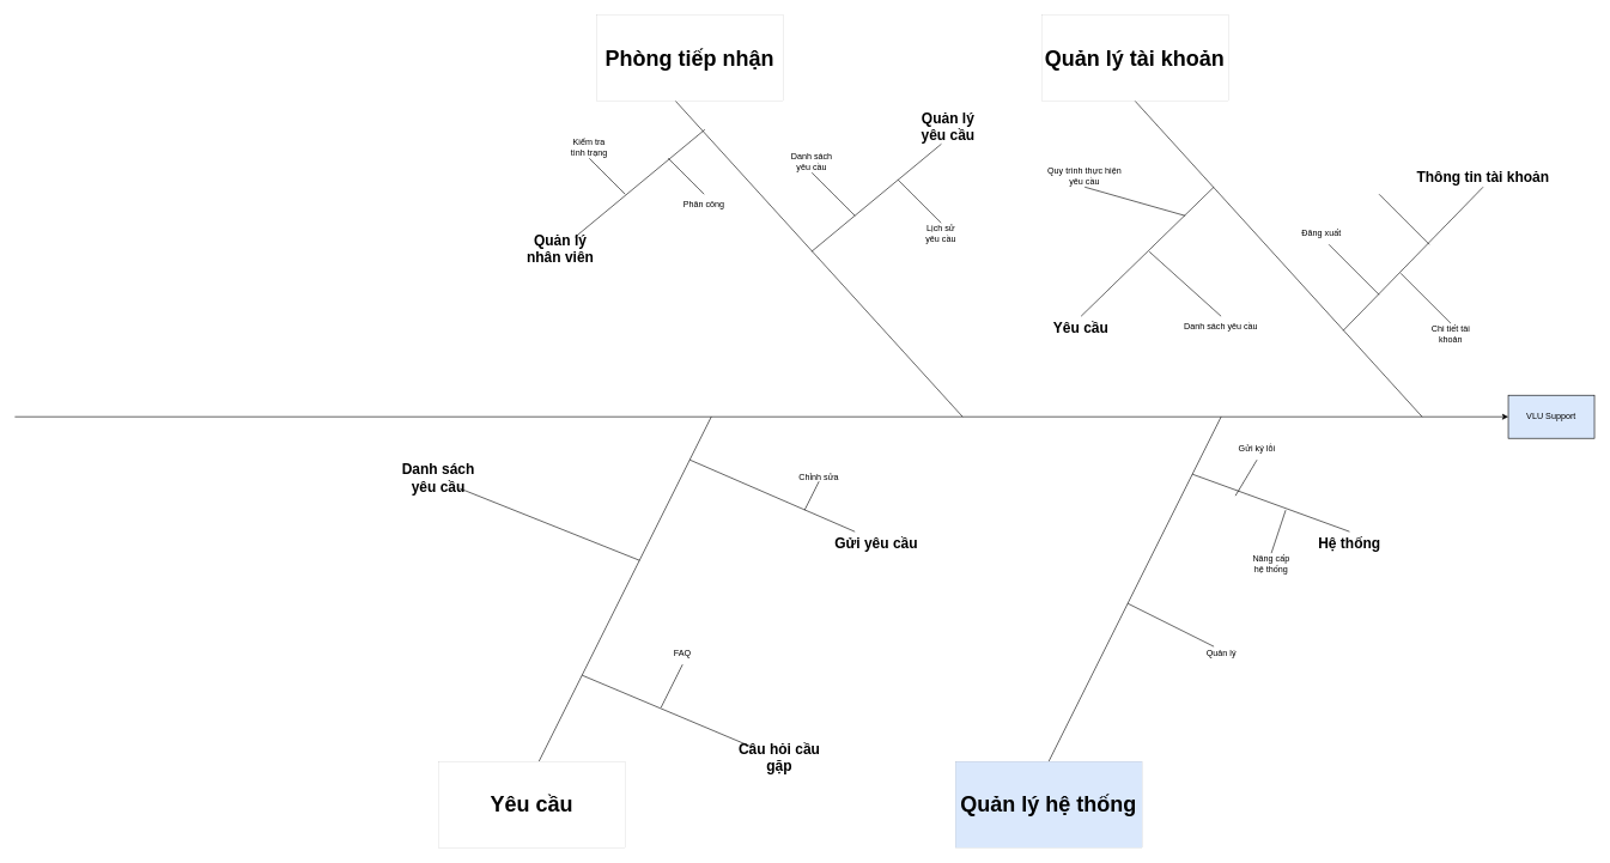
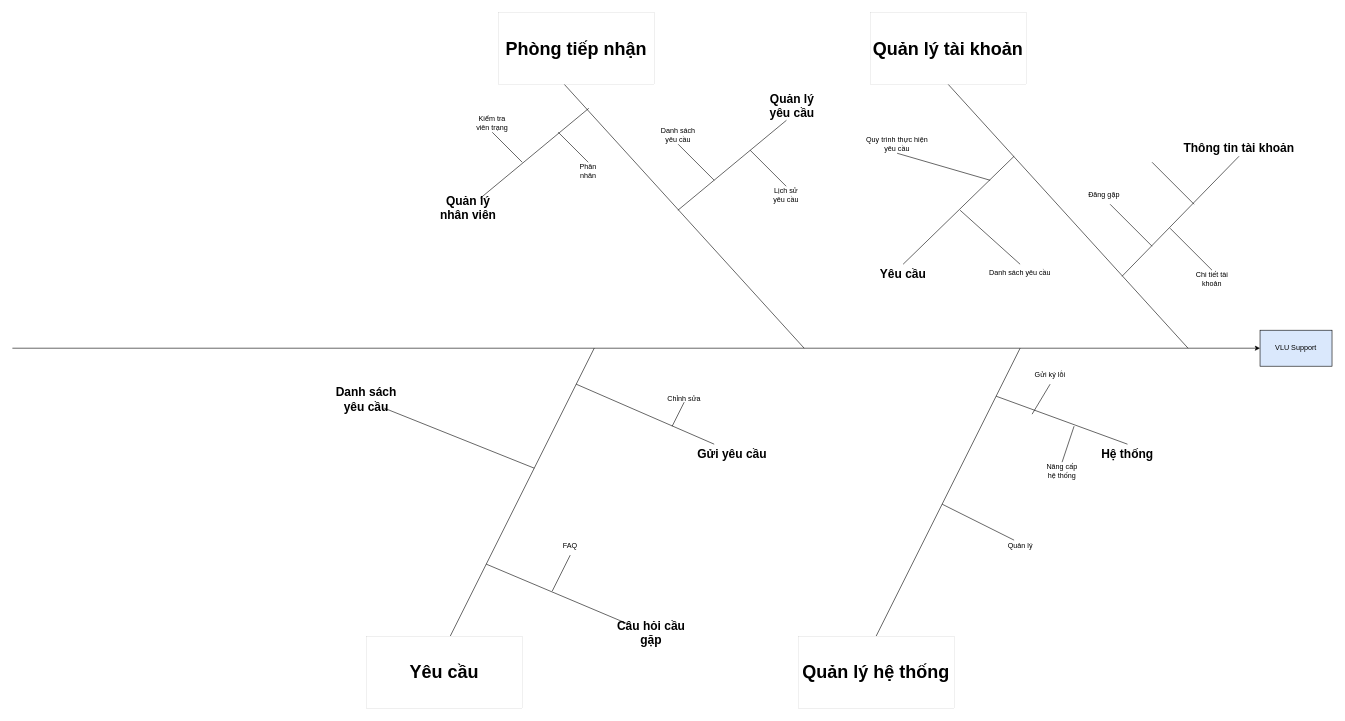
  <mxCell id="0" />
  <mxCell id="1" parent="0" />
  <mxCell id="2" value="" style="endArrow=classic;html=1;rounded=0;" parent="1" edge="1"><mxGeometry width="50" height="50" relative="1" as="geometry"><mxPoint x="20" y="580" as="sourcePoint" /><mxPoint x="2100" y="580" as="targetPoint" /></mxGeometry></mxCell>
  <mxCell id="3" value="VLU Support" style="rounded=0;whiteSpace=wrap;html=1;fillColor=#dae8fc;" parent="1" vertex="1"><mxGeometry x="2100" y="550" width="120" height="60" as="geometry" /></mxCell>
  <mxCell id="4" value="" style="endArrow=none;html=1;rounded=0;" parent="1" edge="1"><mxGeometry width="50" height="50" relative="1" as="geometry"><mxPoint x="1980" y="580" as="sourcePoint" /><mxPoint x="1580" y="140" as="targetPoint" /></mxGeometry></mxCell>
  <mxCell id="5" value="" style="endArrow=none;html=1;rounded=0;" parent="1" edge="1"><mxGeometry width="50" height="50" relative="1" as="geometry"><mxPoint x="1340" y="580" as="sourcePoint" /><mxPoint x="940" y="140" as="targetPoint" /></mxGeometry></mxCell>
  <mxCell id="6" value="" style="endArrow=none;html=1;rounded=0;" parent="1" edge="1"><mxGeometry width="50" height="50" relative="1" as="geometry"><mxPoint x="1460" y="1060" as="sourcePoint" /><mxPoint x="1700" y="580" as="targetPoint" /></mxGeometry></mxCell>
  <mxCell id="7" value="" style="endArrow=none;html=1;rounded=0;" parent="1" edge="1"><mxGeometry width="50" height="50" relative="1" as="geometry"><mxPoint x="750" y="1060" as="sourcePoint" /><mxPoint x="990" y="580" as="targetPoint" /></mxGeometry></mxCell>
  <mxCell id="8" value="Quản lý tài khoản" style="rounded=0;whiteSpace=wrap;html=1;strokeWidth=0;fontSize=30;fontStyle=1" parent="1" vertex="1"><mxGeometry x="1450" y="20" width="260" height="120" as="geometry" /></mxCell>
- <mxCell id="9" value="Quản lý hệ thống" style="rounded=0;whiteSpace=wrap;html=1;strokeWidth=0;fontSize=30;fontStyle=1;fillColor=#dae8fc;" parent="1" vertex="1"><mxGeometry x="1330" y="1060" width="260" height="120" as="geometry" /></mxCell>
+ <mxCell id="9" value="Quản lý hệ thống" style="rounded=0;whiteSpace=wrap;html=1;strokeWidth=0;fontSize=30;fontStyle=1" parent="1" vertex="1"><mxGeometry x="1330" y="1060" width="260" height="120" as="geometry" /></mxCell>
  <mxCell id="10" value="Yêu cầu" style="rounded=0;whiteSpace=wrap;html=1;strokeWidth=0;fontSize=30;fontStyle=1" parent="1" vertex="1"><mxGeometry x="610" y="1060" width="260" height="120" as="geometry" /></mxCell>
  <mxCell id="11" value="Phòng tiếp nhận" style="rounded=0;whiteSpace=wrap;html=1;strokeWidth=0;fontSize=30;fontStyle=1" parent="1" vertex="1"><mxGeometry x="830" y="20" width="260" height="120" as="geometry" /></mxCell>
  <mxCell id="12" value="" style="endArrow=none;html=1;rounded=0;entryX=0.5;entryY=1;entryDx=0;entryDy=0;" parent="1" target="14" edge="1"><mxGeometry width="50" height="50" relative="1" as="geometry"><mxPoint x="1870" y="460" as="sourcePoint" /><mxPoint x="2050" y="280" as="targetPoint" /></mxGeometry></mxCell>
  <mxCell id="13" value="" style="endArrow=none;html=1;rounded=0;exitX=0.5;exitY=0;exitDx=0;exitDy=0;" parent="1" source="15" edge="1"><mxGeometry width="50" height="50" relative="1" as="geometry"><mxPoint x="1510" y="440" as="sourcePoint" /><mxPoint x="1690" y="260" as="targetPoint" /></mxGeometry></mxCell>
  <mxCell id="14" value="Thông tin tài khoản" style="text;html=1;strokeColor=none;fillColor=none;align=center;verticalAlign=middle;whiteSpace=wrap;rounded=0;fontStyle=1;fontSize=20;" parent="1" vertex="1"><mxGeometry x="1970" y="230" width="190" height="30" as="geometry" /></mxCell>
  <mxCell id="15" value="&lt;b style=&quot;font-size: 20px;&quot;&gt;&lt;font style=&quot;font-size: 20px;&quot;&gt;Yêu cầu&lt;/font&gt;&lt;/b&gt;" style="text;html=1;strokeColor=none;fillColor=none;align=center;verticalAlign=middle;whiteSpace=wrap;rounded=0;fontSize=20;" parent="1" vertex="1"><mxGeometry x="1440" y="440" width="130" height="30" as="geometry" /></mxCell>
  <mxCell id="16" value="" style="endArrow=none;html=1;rounded=0;exitX=0.5;exitY=1;exitDx=0;exitDy=0;" parent="1" source="18" edge="1"><mxGeometry width="50" height="50" relative="1" as="geometry"><mxPoint x="1550" y="260" as="sourcePoint" /><mxPoint x="1650" y="300" as="targetPoint" /></mxGeometry></mxCell>
  <mxCell id="17" value="" style="endArrow=none;html=1;rounded=0;entryX=0.5;entryY=0;entryDx=0;entryDy=0;" parent="1" target="19" edge="1"><mxGeometry width="50" height="50" relative="1" as="geometry"><mxPoint x="1600" y="350" as="sourcePoint" /><mxPoint x="1700" y="440" as="targetPoint" /></mxGeometry></mxCell>
- <mxCell id="18" value="Quy trình thực hiện yêu cầu" style="text;html=1;strokeColor=none;fillColor=none;align=center;verticalAlign=middle;whiteSpace=wrap;rounded=0;" parent="1" vertex="1"><mxGeometry x="1450" y="230" width="120" height="30" as="geometry" /></mxCell>
+ <mxCell id="18" value="Quy trình thực hiện yêu cầu" style="text;html=1;strokeColor=none;fillColor=none;align=center;verticalAlign=middle;whiteSpace=wrap;rounded=0;" parent="1" vertex="1"><mxGeometry x="1435" y="225" width="120" height="30" as="geometry" /></mxCell>
  <mxCell id="19" value="Danh sách yêu cầu" style="text;html=1;strokeColor=none;fillColor=none;align=center;verticalAlign=middle;whiteSpace=wrap;rounded=0;" parent="1" vertex="1"><mxGeometry x="1640" y="440" width="120" height="30" as="geometry" /></mxCell>
  <mxCell id="20" value="" style="endArrow=none;html=1;rounded=0;" parent="1" edge="1"><mxGeometry width="50" height="50" relative="1" as="geometry"><mxPoint x="1920" y="410" as="sourcePoint" /><mxPoint x="1850" y="340" as="targetPoint" /></mxGeometry></mxCell>
  <mxCell id="21" value="" style="endArrow=none;html=1;rounded=0;" parent="1" edge="1"><mxGeometry width="50" height="50" relative="1" as="geometry"><mxPoint x="2020" y="450" as="sourcePoint" /><mxPoint x="1950" y="380" as="targetPoint" /></mxGeometry></mxCell>
  <mxCell id="22" value="" style="endArrow=none;html=1;rounded=0;" parent="1" edge="1"><mxGeometry width="50" height="50" relative="1" as="geometry"><mxPoint x="1990" y="340" as="sourcePoint" /><mxPoint x="1920" y="270" as="targetPoint" /></mxGeometry></mxCell>
- <mxCell id="23" value="Đăng xuất" style="text;html=1;strokeColor=none;fillColor=none;align=center;verticalAlign=middle;whiteSpace=wrap;rounded=0;" parent="1" vertex="1"><mxGeometry x="1810" y="310" width="60" height="30" as="geometry" /></mxCell>
+ <mxCell id="23" value="Đăng gặp" style="text;html=1;strokeColor=none;fillColor=none;align=center;verticalAlign=middle;whiteSpace=wrap;rounded=0;" parent="1" vertex="1"><mxGeometry x="1810" y="310" width="60" height="30" as="geometry" /></mxCell>
  <mxCell id="24" value="Chi tiết tài khoản" style="text;html=1;strokeColor=none;fillColor=none;align=center;verticalAlign=middle;whiteSpace=wrap;rounded=0;" parent="1" vertex="1"><mxGeometry x="1990" y="450" width="60" height="30" as="geometry" /></mxCell>
  <mxCell id="25" value="" style="endArrow=none;html=1;rounded=0;exitX=0.5;exitY=0;exitDx=0;exitDy=0;" parent="1" source="27" edge="1"><mxGeometry width="50" height="50" relative="1" as="geometry"><mxPoint x="1780" y="720" as="sourcePoint" /><mxPoint x="1660" y="660" as="targetPoint" /></mxGeometry></mxCell>
  <mxCell id="26" value="" style="endArrow=none;html=1;rounded=0;" parent="1" edge="1"><mxGeometry width="50" height="50" relative="1" as="geometry"><mxPoint x="1690" y="900" as="sourcePoint" /><mxPoint x="1570" y="840" as="targetPoint" /></mxGeometry></mxCell>
  <mxCell id="27" value="&lt;font style=&quot;font-size: 20px;&quot;&gt;&lt;b&gt;Hệ thống&lt;/b&gt;&lt;/font&gt;" style="text;html=1;strokeColor=none;fillColor=none;align=center;verticalAlign=middle;whiteSpace=wrap;rounded=0;" parent="1" vertex="1"><mxGeometry x="1828" y="740" width="102" height="30" as="geometry" /></mxCell>
  <mxCell id="28" value="" style="endArrow=none;html=1;rounded=0;entryX=0.5;entryY=1;entryDx=0;entryDy=0;" parent="1" target="29" edge="1"><mxGeometry width="50" height="50" relative="1" as="geometry"><mxPoint x="1720" y="690" as="sourcePoint" /><mxPoint x="1750" y="640" as="targetPoint" /></mxGeometry></mxCell>
  <mxCell id="29" value="Gửi ký lỗi" style="text;html=1;strokeColor=none;fillColor=none;align=center;verticalAlign=middle;whiteSpace=wrap;rounded=0;" parent="1" vertex="1"><mxGeometry x="1720" y="610" width="60" height="30" as="geometry" /></mxCell>
  <mxCell id="30" value="" style="endArrow=none;html=1;rounded=0;exitX=0.5;exitY=0;exitDx=0;exitDy=0;" parent="1" source="31" edge="1"><mxGeometry width="50" height="50" relative="1" as="geometry"><mxPoint x="1770" y="770" as="sourcePoint" /><mxPoint x="1790" y="710" as="targetPoint" /></mxGeometry></mxCell>
  <mxCell id="31" value="Nâng cấp hệ thống" style="text;html=1;strokeColor=none;fillColor=none;align=center;verticalAlign=middle;whiteSpace=wrap;rounded=0;" parent="1" vertex="1"><mxGeometry x="1740" y="770" width="60" height="30" as="geometry" /></mxCell>
  <mxCell id="32" value="Quản lý" style="text;html=1;align=center;verticalAlign=middle;resizable=0;points=[];autosize=1;strokeColor=none;fillColor=none;" parent="1" vertex="1"><mxGeometry x="1670" y="895" width="60" height="30" as="geometry" /></mxCell>
  <mxCell id="33" value="" style="endArrow=none;html=1;rounded=0;" parent="1" edge="1"><mxGeometry width="50" height="50" relative="1" as="geometry"><mxPoint x="960" y="640" as="sourcePoint" /><mxPoint x="1190" y="740" as="targetPoint" /></mxGeometry></mxCell>
  <mxCell id="34" value="Gửi yêu cầu" style="text;html=1;strokeColor=none;fillColor=none;align=center;verticalAlign=middle;whiteSpace=wrap;rounded=0;fontSize=20;fontStyle=1" parent="1" vertex="1"><mxGeometry x="1160" y="740" width="120" height="30" as="geometry" /></mxCell>
  <mxCell id="35" value="" style="endArrow=none;html=1;rounded=0;exitX=0.75;exitY=1;exitDx=0;exitDy=0;" parent="1" edge="1" source="50"><mxGeometry width="50" height="50" relative="1" as="geometry"><mxPoint x="654" y="680" as="sourcePoint" /><mxPoint x="890" y="780" as="targetPoint" /></mxGeometry></mxCell>
  <mxCell id="36" value="" style="endArrow=none;html=1;rounded=0;" edge="1" parent="1"><mxGeometry width="50" height="50" relative="1" as="geometry"><mxPoint x="800" y="330" as="sourcePoint" /><mxPoint x="981" y="180" as="targetPoint" /></mxGeometry></mxCell>
  <mxCell id="37" value="" style="endArrow=none;html=1;rounded=0;" edge="1" parent="1"><mxGeometry width="50" height="50" relative="1" as="geometry"><mxPoint x="1129.5" y="350" as="sourcePoint" /><mxPoint x="1310.5" y="200" as="targetPoint" /></mxGeometry></mxCell>
  <mxCell id="38" value="Quản lý yêu cầu" style="text;html=1;strokeColor=none;fillColor=none;align=center;verticalAlign=middle;whiteSpace=wrap;rounded=0;fontStyle=1;fontSize=20;" vertex="1" parent="1"><mxGeometry x="1280" y="160" width="80" height="30" as="geometry" /></mxCell>
  <mxCell id="39" value="Quản lý nhân viên" style="text;html=1;strokeColor=none;fillColor=none;align=center;verticalAlign=middle;whiteSpace=wrap;rounded=0;fontStyle=1;fontSize=20;" vertex="1" parent="1"><mxGeometry x="730" y="330" width="100" height="30" as="geometry" /></mxCell>
  <mxCell id="40" value="" style="endArrow=none;html=1;rounded=0;" edge="1" parent="1"><mxGeometry width="50" height="50" relative="1" as="geometry"><mxPoint x="980" y="270" as="sourcePoint" /><mxPoint x="930" y="220" as="targetPoint" /></mxGeometry></mxCell>
- <mxCell id="41" value="Phân công" style="text;html=1;strokeColor=none;fillColor=none;align=center;verticalAlign=middle;whiteSpace=wrap;rounded=0;" vertex="1" parent="1"><mxGeometry x="950" y="270" width="60" height="30" as="geometry" /></mxCell>
+ <mxCell id="41" value="Phân nhân" style="text;html=1;strokeColor=none;fillColor=none;align=center;verticalAlign=middle;whiteSpace=wrap;rounded=0;" vertex="1" parent="1"><mxGeometry x="950" y="270" width="60" height="30" as="geometry" /></mxCell>
  <mxCell id="42" value="" style="endArrow=none;html=1;rounded=0;" edge="1" parent="1"><mxGeometry width="50" height="50" relative="1" as="geometry"><mxPoint x="870" y="270" as="sourcePoint" /><mxPoint x="820" y="220" as="targetPoint" /></mxGeometry></mxCell>
- <mxCell id="43" value="Kiểm tra tình trạng" style="text;html=1;strokeColor=none;fillColor=none;align=center;verticalAlign=middle;whiteSpace=wrap;rounded=0;" vertex="1" parent="1"><mxGeometry x="790" y="190" width="60" height="30" as="geometry" /></mxCell>
+ <mxCell id="43" value="Kiểm tra viên trạng" style="text;html=1;strokeColor=none;fillColor=none;align=center;verticalAlign=middle;whiteSpace=wrap;rounded=0;" vertex="1" parent="1"><mxGeometry x="790" y="190" width="60" height="30" as="geometry" /></mxCell>
  <mxCell id="44" value="" style="endArrow=none;html=1;rounded=0;" edge="1" parent="1"><mxGeometry width="50" height="50" relative="1" as="geometry"><mxPoint x="1130" y="240" as="sourcePoint" /><mxPoint x="1190" y="300" as="targetPoint" /></mxGeometry></mxCell>
  <mxCell id="45" value="" style="endArrow=none;html=1;rounded=0;" edge="1" parent="1"><mxGeometry width="50" height="50" relative="1" as="geometry"><mxPoint x="1250" y="250" as="sourcePoint" /><mxPoint x="1310" y="310" as="targetPoint" /></mxGeometry></mxCell>
  <mxCell id="46" value="Danh sách yêu cầu" style="text;html=1;strokeColor=none;fillColor=none;align=center;verticalAlign=middle;whiteSpace=wrap;rounded=0;" vertex="1" parent="1"><mxGeometry x="1100" y="210" width="60" height="30" as="geometry" /></mxCell>
  <mxCell id="47" value="Lịch sử yêu cầu" style="text;html=1;strokeColor=none;fillColor=none;align=center;verticalAlign=middle;whiteSpace=wrap;rounded=0;" vertex="1" parent="1"><mxGeometry x="1280" y="310" width="60" height="30" as="geometry" /></mxCell>
  <mxCell id="48" value="" style="endArrow=none;html=1;rounded=0;" edge="1" parent="1"><mxGeometry width="50" height="50" relative="1" as="geometry"><mxPoint x="1120" y="710" as="sourcePoint" /><mxPoint x="1140" y="670" as="targetPoint" /></mxGeometry></mxCell>
  <mxCell id="49" value="Chỉnh sửa" style="text;html=1;strokeColor=none;fillColor=none;align=center;verticalAlign=middle;whiteSpace=wrap;rounded=0;" vertex="1" parent="1"><mxGeometry x="1110" y="650" width="60" height="30" as="geometry" /></mxCell>
  <mxCell id="50" value="Danh sách yêu cầu" style="text;html=1;strokeColor=none;fillColor=none;align=center;verticalAlign=middle;whiteSpace=wrap;rounded=0;fontStyle=1;fontSize=20;" vertex="1" parent="1"><mxGeometry x="550" y="650" width="120" height="30" as="geometry" /></mxCell>
  <mxCell id="51" value="" style="endArrow=none;html=1;rounded=0;exitX=0.75;exitY=1;exitDx=0;exitDy=0;" edge="1" parent="1"><mxGeometry width="50" height="50" relative="1" as="geometry"><mxPoint x="810" y="940" as="sourcePoint" /><mxPoint x="1047" y="1040" as="targetPoint" /></mxGeometry></mxCell>
  <mxCell id="52" value="&lt;b&gt;&lt;font style=&quot;font-size: 20px;&quot;&gt;Câu hỏi cầu gặp&lt;/font&gt;&lt;/b&gt;" style="text;html=1;strokeColor=none;fillColor=none;align=center;verticalAlign=middle;whiteSpace=wrap;rounded=0;" vertex="1" parent="1"><mxGeometry x="1020" y="1039" width="130" height="30" as="geometry" /></mxCell>
  <mxCell id="53" value="" style="endArrow=none;html=1;rounded=0;" edge="1" parent="1"><mxGeometry width="50" height="50" relative="1" as="geometry"><mxPoint x="920" y="985" as="sourcePoint" /><mxPoint x="950" y="925" as="targetPoint" /></mxGeometry></mxCell>
  <mxCell id="54" value="FAQ" style="text;html=1;strokeColor=none;fillColor=none;align=center;verticalAlign=middle;whiteSpace=wrap;rounded=0;" vertex="1" parent="1"><mxGeometry x="920" y="895" width="60" height="30" as="geometry" /></mxCell>
